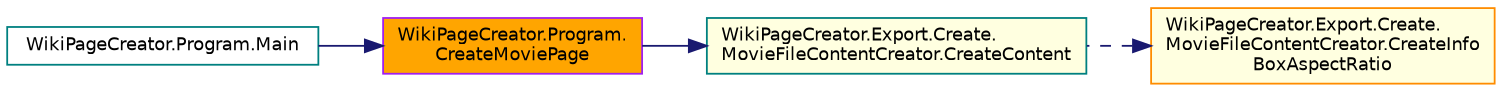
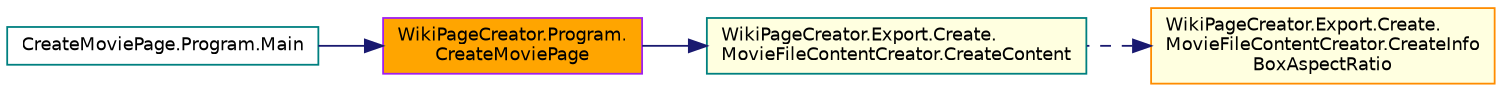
  digraph {
    rankdir=RL
    node [color=teal fillcolor=lightyellow fontname=Helvetica fontsize=10 shape=record style=filled]
    edge [color=midnightblue dir=back fontname=Helvetica fontsize=10 labelfontname=Helvetica labelfontsize=10 style=solid]
    n1 [color=darkorange fontcolor=black height=0.2 label="WikiPageCreator.Export.Create.\lMovieFileContentCreator.CreateInfo\lBoxAspectRatio" width=0.4]
    n2 [height=0.2 label="WikiPageCreator.Export.Create.\lMovieFileContentCreator.CreateContent" width=0.4]
    n3 [color=purple fillcolor=orange height=0.2 label="WikiPageCreator.Program.\lCreateMoviePage" width=0.4]
-   n4 [fillcolor=white height=0.2 label="WikiPageCreator.Program.Main" width=0.4]
+   n4 [fillcolor=white height=0.2 label="CreateMoviePage.Program.Main" width=0.4]
    n1 -> n2 [style=dashed]
    n2 -> n3
    n3 -> n4
  }
